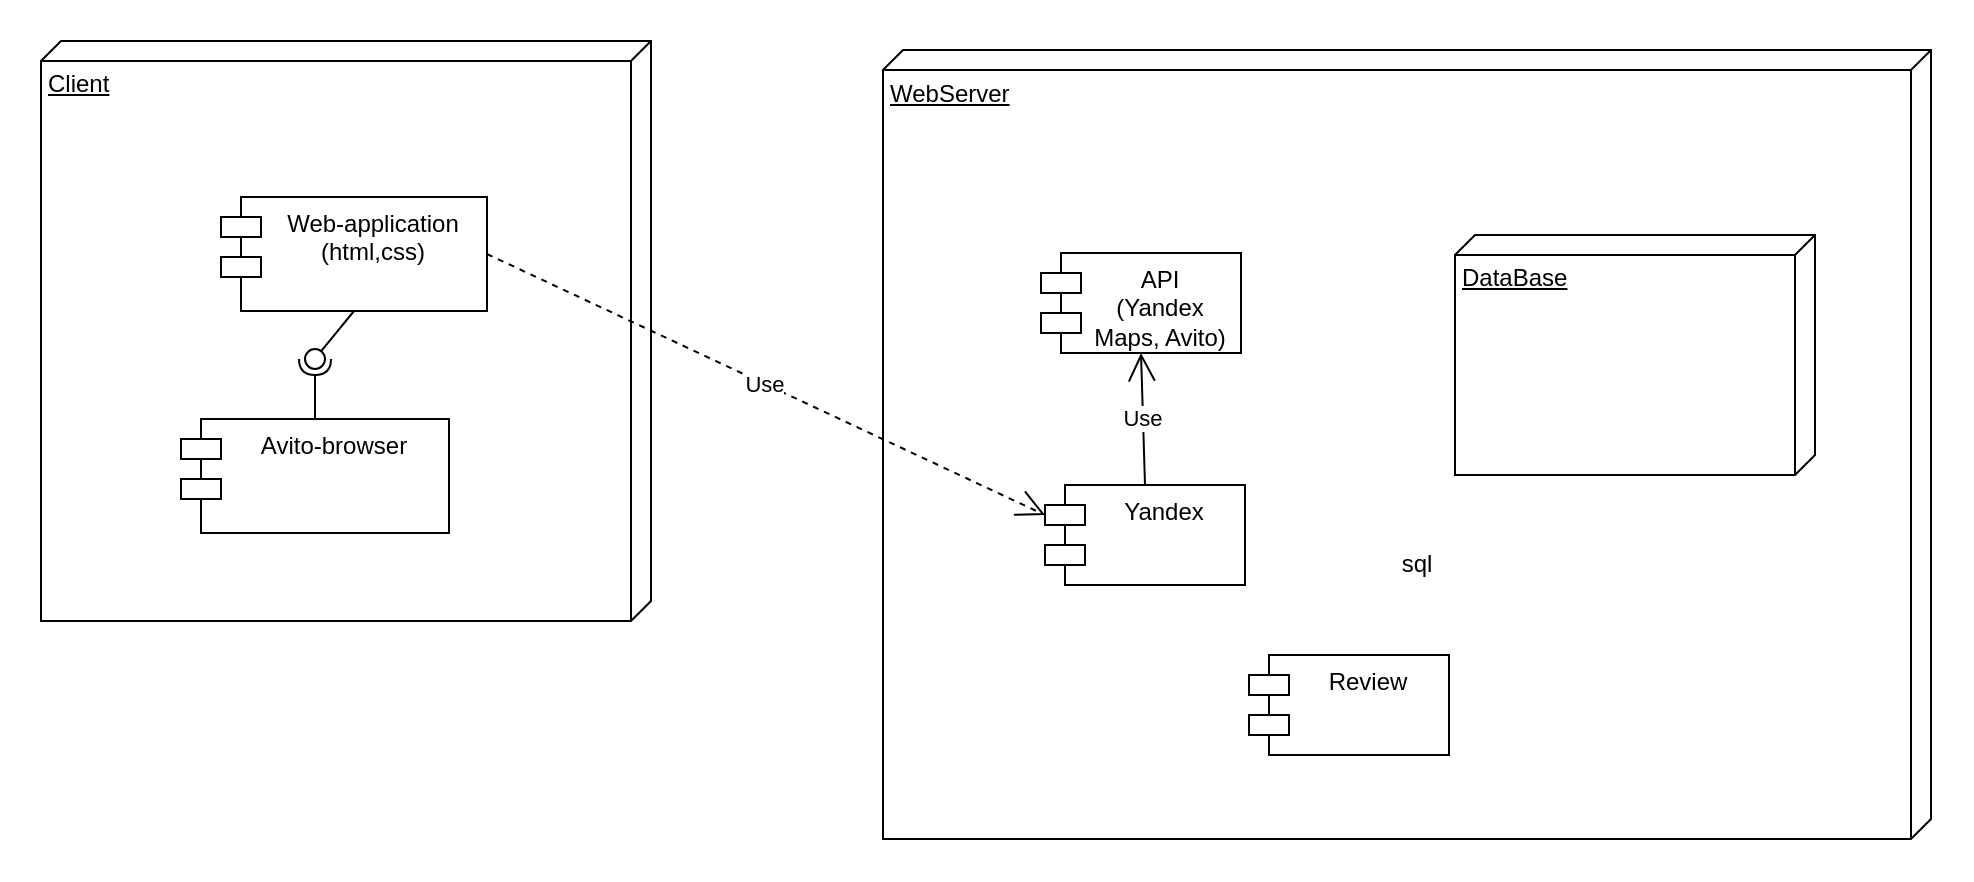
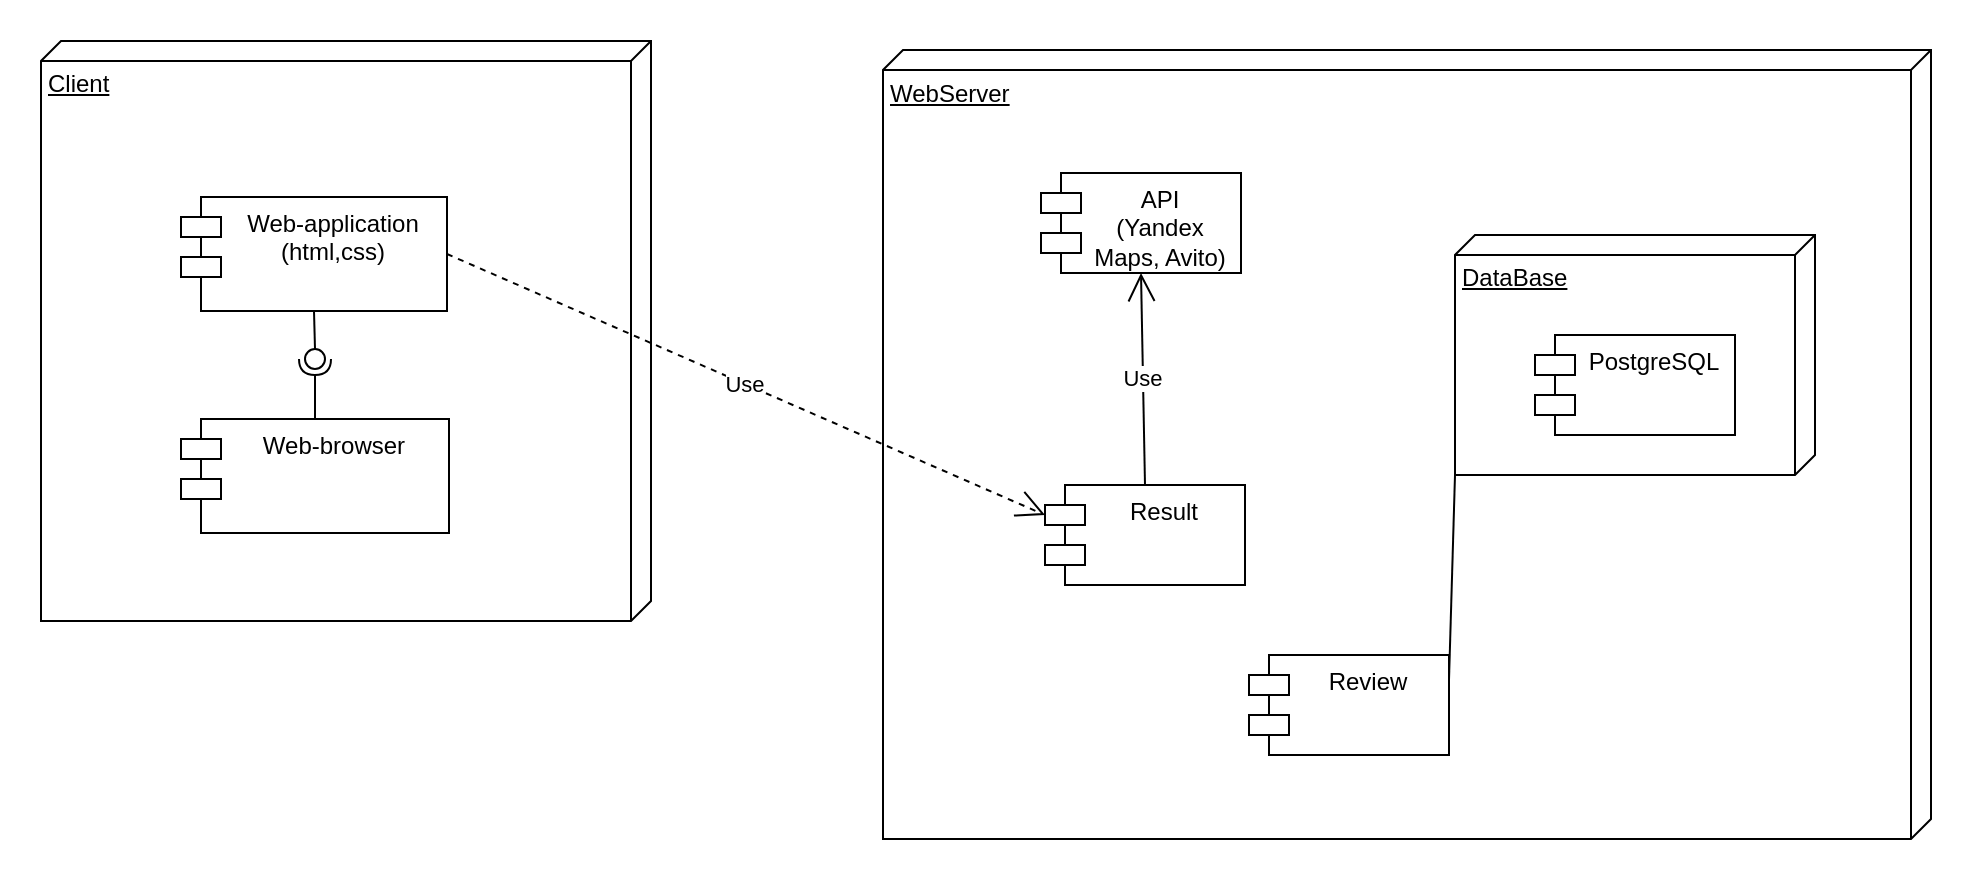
  <mxCell id="0" />
  <mxCell id="1" parent="0" />
  <mxCell id="2" value="Client" style="verticalAlign=top;align=left;spacingTop=8;spacingLeft=2;spacingRight=12;shape=cube;size=10;direction=south;fontStyle=4;html=1;whiteSpace=wrap;" vertex="1" parent="1"><mxGeometry x="20" y="20" width="305" height="290" as="geometry" /></mxCell>
- <mxCell id="3" value="Web-application&lt;br&gt;(html,css)" style="shape=module;align=left;spacingLeft=20;align=center;verticalAlign=top;whiteSpace=wrap;html=1;" vertex="1" parent="1"><mxGeometry x="110" y="98" width="133" height="57" as="geometry" /></mxCell>
- <mxCell id="4" value="Avito-browser" style="shape=module;align=left;spacingLeft=20;align=center;verticalAlign=top;whiteSpace=wrap;html=1;" vertex="1" parent="1"><mxGeometry x="90" y="209" width="134" height="57" as="geometry" /></mxCell>
+ <mxCell id="3" value="Web-application&lt;br&gt;(html,css)" style="shape=module;align=left;spacingLeft=20;align=center;verticalAlign=top;whiteSpace=wrap;html=1;" vertex="1" parent="1"><mxGeometry x="90" y="98" width="133" height="57" as="geometry" /></mxCell>
+ <mxCell id="4" value="Web-browser" style="shape=module;align=left;spacingLeft=20;align=center;verticalAlign=top;whiteSpace=wrap;html=1;" vertex="1" parent="1"><mxGeometry x="90" y="209" width="134" height="57" as="geometry" /></mxCell>
  <mxCell id="5" value="" style="rounded=0;orthogonalLoop=1;jettySize=auto;html=1;endArrow=none;endFill=0;sketch=0;sourcePerimeterSpacing=0;targetPerimeterSpacing=0;exitX=0.5;exitY=1;exitDx=0;exitDy=0;" edge="1" target="7" parent="1" source="3"><mxGeometry relative="1" as="geometry"><mxPoint x="289" y="287" as="sourcePoint" /></mxGeometry></mxCell>
  <mxCell id="6" value="" style="rounded=0;orthogonalLoop=1;jettySize=auto;html=1;endArrow=halfCircle;endFill=0;entryX=0.5;entryY=0.5;endSize=6;strokeWidth=1;sketch=0;exitX=0.5;exitY=0;exitDx=0;exitDy=0;" edge="1" target="7" parent="1" source="4"><mxGeometry relative="1" as="geometry"><mxPoint x="329" y="287" as="sourcePoint" /></mxGeometry></mxCell>
  <mxCell id="7" value="" style="ellipse;whiteSpace=wrap;html=1;align=center;aspect=fixed;resizable=0;points=[];outlineConnect=0;sketch=0;" vertex="1" parent="1"><mxGeometry x="152" y="174" width="10" height="10" as="geometry" /></mxCell>
  <mxCell id="8" value="WebServer" style="verticalAlign=top;align=left;spacingTop=8;spacingLeft=2;spacingRight=12;shape=cube;size=10;direction=south;fontStyle=4;html=1;whiteSpace=wrap;" vertex="1" parent="1"><mxGeometry x="441" y="24.5" width="524" height="394.5" as="geometry" /></mxCell>
- <mxCell id="9" value="API&lt;br&gt;(Yandex Maps, Avito)" style="shape=module;align=left;spacingLeft=20;align=center;verticalAlign=top;whiteSpace=wrap;html=1;" vertex="1" parent="1"><mxGeometry x="520" y="126" width="100" height="50" as="geometry" /></mxCell>
+ <mxCell id="9" value="API&lt;br&gt;(Yandex Maps, Avito)" style="shape=module;align=left;spacingLeft=20;align=center;verticalAlign=top;whiteSpace=wrap;html=1;" vertex="1" parent="1"><mxGeometry x="520" y="86" width="100" height="50" as="geometry" /></mxCell>
  <mxCell id="10" value="Use" style="endArrow=open;endSize=12;dashed=1;html=1;rounded=0;exitX=1;exitY=0.5;exitDx=0;exitDy=0;entryX=0;entryY=0;entryDx=0;entryDy=15;entryPerimeter=0;" edge="1" parent="1" source="3" target="16"><mxGeometry width="160" relative="1" as="geometry"><mxPoint x="229" y="287" as="sourcePoint" /><mxPoint x="389" y="287" as="targetPoint" /></mxGeometry></mxCell>
  <mxCell id="11" value="DataBase" style="verticalAlign=top;align=left;spacingTop=8;spacingLeft=2;spacingRight=12;shape=cube;size=10;direction=south;fontStyle=4;html=1;whiteSpace=wrap;" vertex="1" parent="1"><mxGeometry x="727" y="117" width="180" height="120" as="geometry" /></mxCell>
+ <mxCell id="12" value="PostgreSQL" style="shape=module;align=left;spacingLeft=20;align=center;verticalAlign=top;whiteSpace=wrap;html=1;" vertex="1" parent="1"><mxGeometry x="767" y="167" width="100" height="50" as="geometry" /></mxCell>
  <mxCell id="13" value="Review" style="shape=module;align=left;spacingLeft=20;align=center;verticalAlign=top;whiteSpace=wrap;html=1;" vertex="1" parent="1"><mxGeometry x="624" y="327" width="100" height="50" as="geometry" /></mxCell>
- <mxCell id="15" value="sql" style="text;html=1;align=center;verticalAlign=middle;resizable=0;points=[];autosize=1;strokeColor=none;fillColor=none;" vertex="1" parent="1"><mxGeometry x="691" y="269" width="33" height="26" as="geometry" /></mxCell>
- <mxCell id="16" value="Yandex" style="shape=module;align=left;spacingLeft=20;align=center;verticalAlign=top;whiteSpace=wrap;html=1;" vertex="1" parent="1"><mxGeometry x="522" y="242" width="100" height="50" as="geometry" /></mxCell>
+ <mxCell id="14" value="" style="endArrow=none;html=1;rounded=0;entryX=1;entryY=1;entryDx=0;entryDy=0;entryPerimeter=0;exitX=1;exitY=0.25;exitDx=0;exitDy=0;" edge="1" parent="1" source="13" target="11"><mxGeometry width="50" height="50" relative="1" as="geometry"><mxPoint x="284" y="312" as="sourcePoint" /><mxPoint x="334" y="262" as="targetPoint" /></mxGeometry></mxCell>
+ <mxCell id="16" value="Result" style="shape=module;align=left;spacingLeft=20;align=center;verticalAlign=top;whiteSpace=wrap;html=1;" vertex="1" parent="1"><mxGeometry x="522" y="242" width="100" height="50" as="geometry" /></mxCell>
  <mxCell id="17" value="Use" style="endArrow=open;endSize=12;dashed=0;html=1;rounded=0;exitX=0.5;exitY=0;exitDx=0;exitDy=0;entryX=0.5;entryY=1;entryDx=0;entryDy=0;" edge="1" parent="1" source="16" target="9"><mxGeometry width="160" relative="1" as="geometry"><mxPoint x="229" y="287" as="sourcePoint" /><mxPoint x="389" y="287" as="targetPoint" /></mxGeometry></mxCell>
